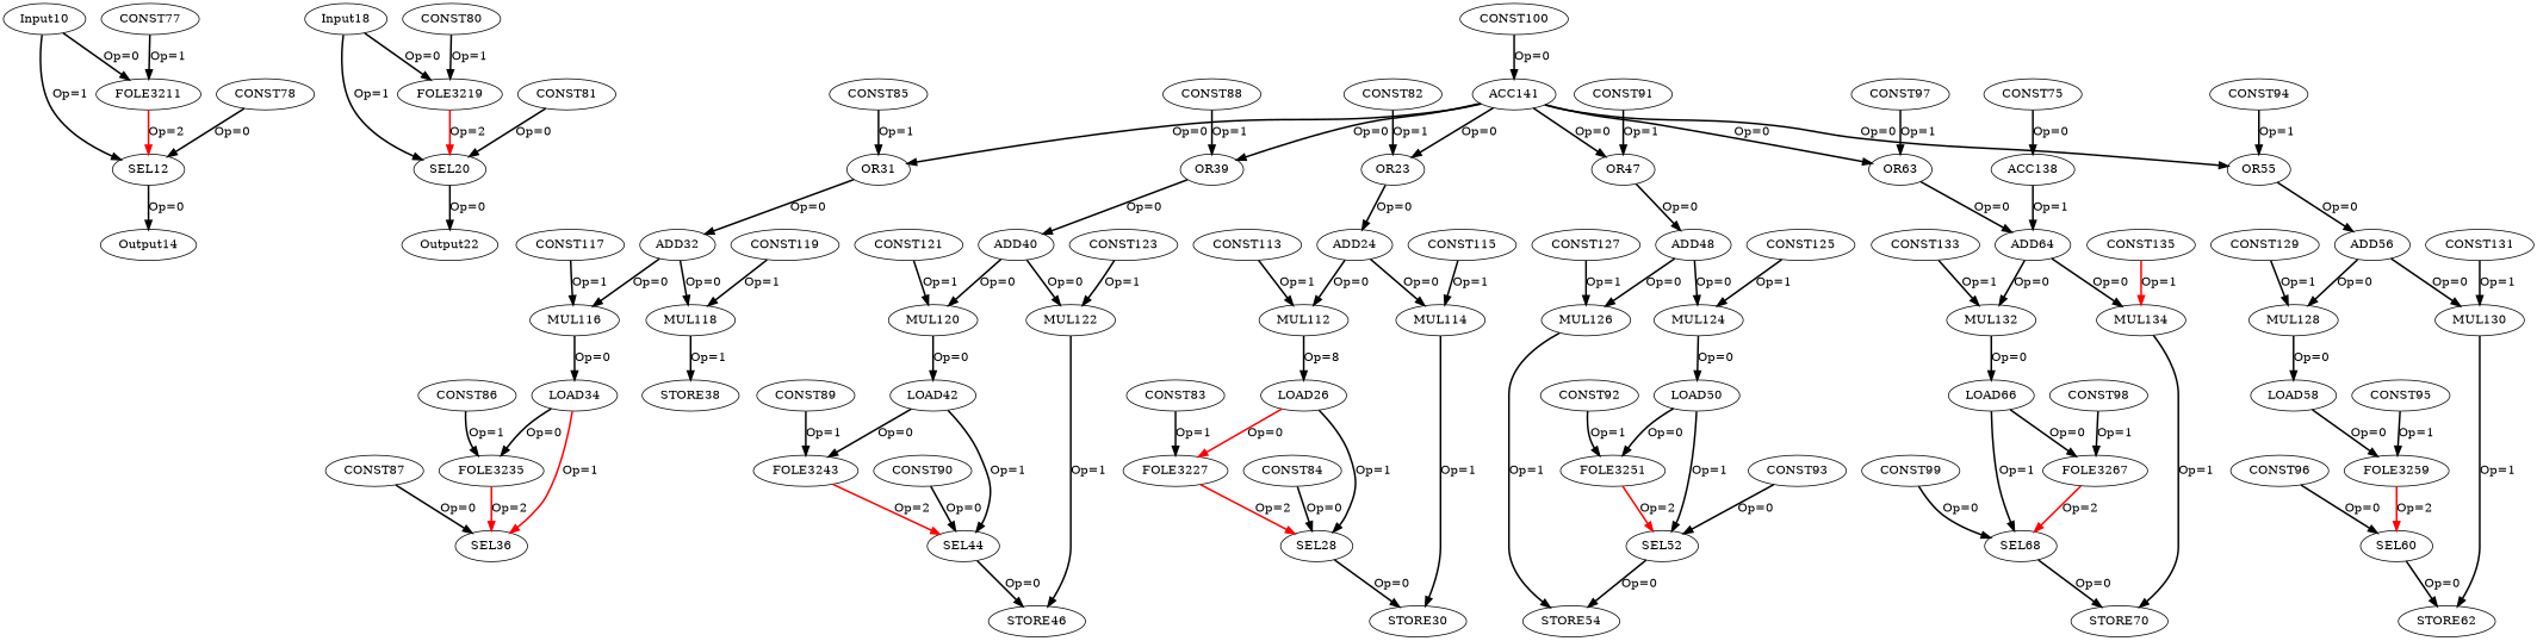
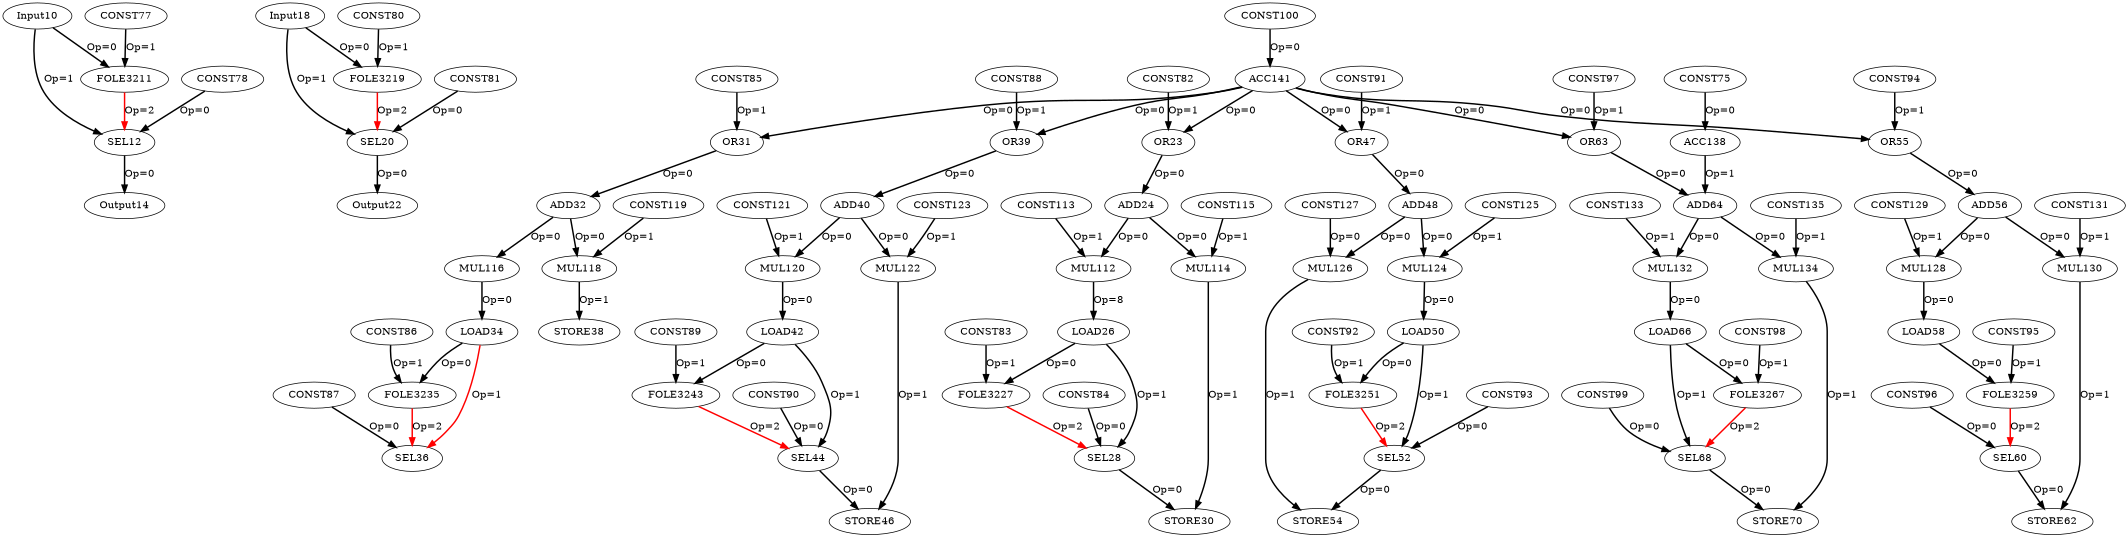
  digraph {
    node [opcode=CONST]
    edge [color=black operand=0 style=bold]
    Input10 [offset="0, 0" opcode=Input pattern="32, 14, 32, 16" ref_name=arg]
    FOLE3211 [opcode=FOLE32]
    SEL12 [opcode=SEL]
    Output14 [offset="0, 0" opcode=Output pattern="32, 14, 32, 16" ref_name=arg1]
    Input18 [offset="0, 4" opcode=Input pattern="32, 14, 32, 16" ref_name=arg]
    FOLE3219 [opcode=FOLE32]
    SEL20 [opcode=SEL]
    Output22 [offset="0, 4" opcode=Output pattern="32, 14, 32, 16" ref_name=arg1]
    OR23 [opcode=OR]
    ADD24 [opcode=ADD]
    MUL112 [opcode=MUL]
    MUL114 [opcode=MUL]
    LOAD26 [cycles=224 offset="0, 0" opcode=LOAD ref_name=arg]
    STORE30 [cycles=224 offset="0, 0" opcode=STORE ref_name=arg1]
    FOLE3227 [opcode=FOLE32]
    SEL28 [opcode=SEL]
    OR31 [opcode=OR]
    ADD32 [opcode=ADD]
    MUL116 [opcode=MUL]
    MUL118 [opcode=MUL]
    LOAD34 [cycles=224 offset="0, 0" opcode=LOAD ref_name=arg]
    STORE38 [cycles=224 offset="0, 0" opcode=STORE ref_name=arg1]
    FOLE3235 [opcode=FOLE32]
    SEL36 [opcode=SEL]
    OR39 [opcode=OR]
    ADD40 [opcode=ADD]
    MUL120 [opcode=MUL]
    MUL122 [opcode=MUL]
    LOAD42 [cycles=224 offset="0, 0" opcode=LOAD ref_name=arg]
    STORE46 [cycles=224 offset="0, 0" opcode=STORE ref_name=arg1]
    FOLE3243 [opcode=FOLE32]
    SEL44 [opcode=SEL]
    OR47 [opcode=OR]
    ADD48 [opcode=ADD]
    MUL124 [opcode=MUL]
    MUL126 [opcode=MUL]
    LOAD50 [cycles=224 offset="0, 0" opcode=LOAD ref_name=arg]
    STORE54 [cycles=224 offset="0, 0" opcode=STORE ref_name=arg1]
    FOLE3251 [opcode=FOLE32]
    SEL52 [opcode=SEL]
    OR55 [opcode=OR]
    ADD56 [opcode=ADD]
    MUL128 [opcode=MUL]
    MUL130 [opcode=MUL]
    LOAD58 [cycles=224 offset="0, 0" opcode=LOAD ref_name=arg]
    STORE62 [cycles=224 offset="0, 0" opcode=STORE ref_name=arg1]
    FOLE3259 [opcode=FOLE32]
    SEL60 [opcode=SEL]
    OR63 [opcode=OR]
    ADD64 [opcode=ADD]
    MUL132 [opcode=MUL]
    MUL134 [opcode=MUL]
    LOAD66 [cycles=224 offset="0, 0" opcode=LOAD ref_name=arg]
    STORE70 [cycles=224 offset="0, 0" opcode=STORE ref_name=arg1]
    FOLE3267 [opcode=FOLE32]
    SEL68 [opcode=SEL]
    CONST75 [value=112]
    ACC138 [acc_first=0 acc_params="0, 16, 14, 1" opcode=ACC]
    CONST77 [value=0]
    CONST78 [value=0]
    CONST80 [value=0]
    CONST81 [value=0]
    CONST82 [value=2]
    CONST83 [value=0]
    CONST84 [value=0]
    CONST85 [value=3]
    CONST86 [value=0]
    CONST87 [value=0]
    CONST88 [value=4]
    CONST89 [value=0]
    CONST90 [value=0]
    CONST91 [value=5]
    CONST92 [value=0]
    CONST93 [value=0]
    CONST94 [value=6]
    CONST95 [value=0]
    CONST96 [value=0]
    CONST97 [value=7]
    CONST98 [value=0]
    CONST99 [value=0]
    CONST100 [value=8]
    ACC141 [acc_first=0 acc_params="0, 14, 1, 16" opcode=ACC]
    CONST113 [value=4]
    CONST115 [value=4]
-   CONST117 [value=4]
    CONST119 [value=4]
    CONST121 [value=4]
    CONST123 [value=4]
    CONST125 [value=4]
    CONST127 [value=4]
    CONST129 [value=4]
    CONST131 [value=4]
    CONST133 [value=4]
    CONST135 [value=4]
    Input10 -> FOLE3211 [label="Op=0"]
    Input10 -> SEL12 [label="Op=1" operand=1]
    FOLE3211 -> SEL12 [color=red label="Op=2" operand=2]
    SEL12 -> Output14 [label="Op=0"]
    Input18 -> FOLE3219 [label="Op=0"]
    Input18 -> SEL20 [label="Op=1" operand=1]
    FOLE3219 -> SEL20 [color=red label="Op=2" operand=2]
    SEL20 -> Output22 [label="Op=0"]
    OR23 -> ADD24 [label="Op=0"]
    ADD24 -> MUL112 [label="Op=0"]
    ADD24 -> MUL114 [label="Op=0"]
    MUL112 -> LOAD26 [label="Op=8"]
    MUL114 -> STORE30 [label="Op=1" operand=1]
-   LOAD26 -> FOLE3227 [color=red label="Op=0"]
+   LOAD26 -> FOLE3227 [label="Op=0"]
    LOAD26 -> SEL28 [label="Op=1" operand=1]
    FOLE3227 -> SEL28 [color=red label="Op=2" operand=2]
    SEL28 -> STORE30 [label="Op=0"]
    OR31 -> ADD32 [label="Op=0"]
    ADD32 -> MUL116 [label="Op=0"]
    ADD32 -> MUL118 [label="Op=0"]
    MUL116 -> LOAD34 [label="Op=0"]
    MUL118 -> STORE38 [label="Op=1" operand=1]
    LOAD34 -> FOLE3235 [label="Op=0"]
    LOAD34 -> SEL36 [color=red label="Op=1" operand=1]
    FOLE3235 -> SEL36 [color=red label="Op=2" operand=2]
    OR39 -> ADD40 [label="Op=0"]
    ADD40 -> MUL120 [label="Op=0"]
    ADD40 -> MUL122 [label="Op=0"]
    MUL120 -> LOAD42 [label="Op=0"]
    MUL122 -> STORE46 [label="Op=1" operand=1]
    LOAD42 -> FOLE3243 [label="Op=0"]
    LOAD42 -> SEL44 [label="Op=1" operand=1]
    FOLE3243 -> SEL44 [color=red label="Op=2" operand=2]
    SEL44 -> STORE46 [label="Op=0"]
    OR47 -> ADD48 [label="Op=0"]
    ADD48 -> MUL124 [label="Op=0"]
    ADD48 -> MUL126 [label="Op=0"]
    MUL124 -> LOAD50 [label="Op=0"]
    MUL126 -> STORE54 [label="Op=1" operand=1]
    LOAD50 -> FOLE3251 [label="Op=0"]
    LOAD50 -> SEL52 [label="Op=1" operand=1]
    FOLE3251 -> SEL52 [color=red label="Op=2" operand=2]
    SEL52 -> STORE54 [label="Op=0"]
    OR55 -> ADD56 [label="Op=0"]
    ADD56 -> MUL128 [label="Op=0"]
    ADD56 -> MUL130 [label="Op=0"]
    MUL128 -> LOAD58 [label="Op=0"]
    MUL130 -> STORE62 [label="Op=1" operand=1]
    LOAD58 -> FOLE3259 [label="Op=0"]
    FOLE3259 -> SEL60 [color=red label="Op=2" operand=2]
    SEL60 -> STORE62 [label="Op=0"]
    OR63 -> ADD64 [label="Op=0"]
    ADD64 -> MUL132 [label="Op=0"]
    ADD64 -> MUL134 [label="Op=0"]
    MUL132 -> LOAD66 [label="Op=0"]
    MUL134 -> STORE70 [label="Op=1" operand=1]
    LOAD66 -> FOLE3267 [label="Op=0"]
    LOAD66 -> SEL68 [label="Op=1" operand=1]
    FOLE3267 -> SEL68 [color=red label="Op=2" operand=2]
    SEL68 -> STORE70 [label="Op=0"]
    CONST75 -> ACC138 [label="Op=0"]
    ACC138 -> ADD64 [label="Op=1" operand=1]
    CONST77 -> FOLE3211 [label="Op=1" operand=1]
    CONST78 -> SEL12 [label="Op=0"]
    CONST80 -> FOLE3219 [label="Op=1" operand=1]
    CONST81 -> SEL20 [label="Op=0"]
    CONST82 -> OR23 [label="Op=1" operand=1]
    CONST83 -> FOLE3227 [label="Op=1" operand=1]
    CONST84 -> SEL28 [label="Op=0"]
    CONST85 -> OR31 [label="Op=1" operand=1]
    CONST86 -> FOLE3235 [label="Op=1" operand=1]
    CONST87 -> SEL36 [label="Op=0"]
    CONST88 -> OR39 [label="Op=1" operand=1]
    CONST89 -> FOLE3243 [label="Op=1" operand=1]
    CONST90 -> SEL44 [label="Op=0"]
    CONST91 -> OR47 [label="Op=1" operand=1]
    CONST92 -> FOLE3251 [label="Op=1" operand=1]
    CONST93 -> SEL52 [label="Op=0"]
    CONST94 -> OR55 [label="Op=1" operand=1]
    CONST95 -> FOLE3259 [label="Op=1" operand=1]
    CONST96 -> SEL60 [label="Op=0"]
    CONST97 -> OR63 [label="Op=1" operand=1]
    CONST98 -> FOLE3267 [label="Op=1" operand=1]
    CONST99 -> SEL68 [label="Op=0"]
    CONST100 -> ACC141 [label="Op=0"]
    ACC141 -> OR23 [label="Op=0"]
    ACC141 -> OR31 [label="Op=0"]
    ACC141 -> OR39 [label="Op=0"]
    ACC141 -> OR47 [label="Op=0"]
    ACC141 -> OR55 [label="Op=0"]
    ACC141 -> OR63 [label="Op=0"]
    CONST113 -> MUL112 [label="Op=1" operand=1]
    CONST115 -> MUL114 [label="Op=1" operand=1]
-   CONST117 -> MUL116 [label="Op=1" operand=1]
    CONST119 -> MUL118 [label="Op=1" operand=1]
    CONST121 -> MUL120 [label="Op=1" operand=1]
    CONST123 -> MUL122 [label="Op=1" operand=1]
    CONST125 -> MUL124 [label="Op=1" operand=1]
-   CONST127 -> MUL126 [label="Op=1" operand=1]
+   CONST127 -> MUL126 [label="Op=0" operand=1]
    CONST129 -> MUL128 [label="Op=1" operand=1]
    CONST131 -> MUL130 [label="Op=1" operand=1]
    CONST133 -> MUL132 [label="Op=1" operand=1]
-   CONST135 -> MUL134 [color=red label="Op=1" operand=1]
+   CONST135 -> MUL134 [label="Op=1" operand=1]
  }
